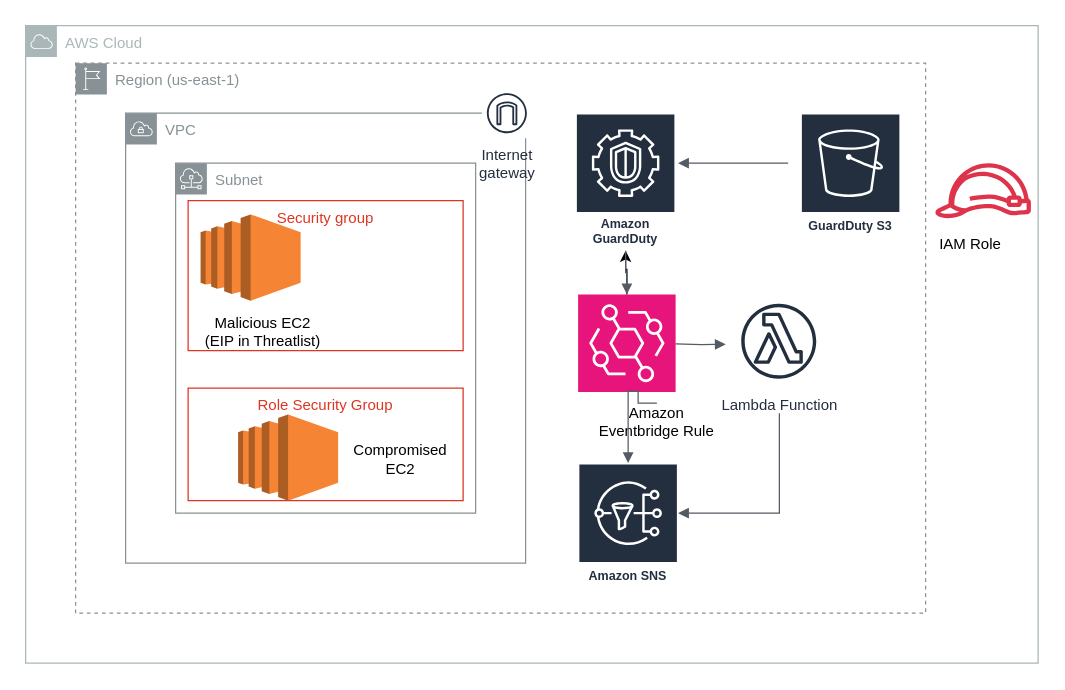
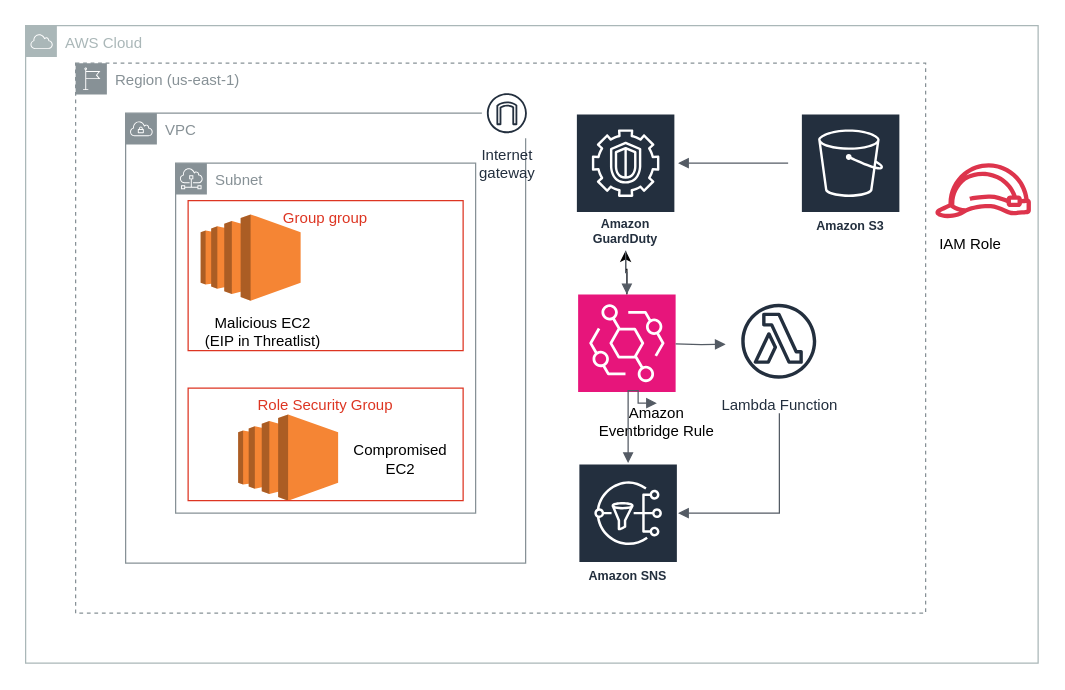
  <mxCell id="0" />
  <mxCell id="1" parent="0" />
  <mxCell id="2" value="AWS Cloud" style="sketch=0;outlineConnect=0;gradientColor=none;html=1;whiteSpace=wrap;fontSize=12;fontStyle=0;shape=mxgraph.aws4.group;grIcon=mxgraph.aws4.group_aws_cloud;strokeColor=#AAB7B8;fillColor=none;verticalAlign=top;align=left;spacingLeft=30;fontColor=#AAB7B8;dashed=0;" parent="1" vertex="1"><mxGeometry x="20" y="20" width="810" height="510" as="geometry" /></mxCell>
  <mxCell id="3" value="Region (us-east-1)" style="sketch=0;outlineConnect=0;gradientColor=none;html=1;whiteSpace=wrap;fontSize=12;fontStyle=0;shape=mxgraph.aws4.group;grIcon=mxgraph.aws4.group_region;strokeColor=#879196;fillColor=none;verticalAlign=top;align=left;spacingLeft=30;fontColor=#879196;dashed=1;" parent="1" vertex="1"><mxGeometry x="60" y="50" width="680" height="440" as="geometry" /></mxCell>
  <mxCell id="4" value="" style="sketch=0;outlineConnect=0;fontColor=#232F3E;gradientColor=none;fillColor=#DD344C;strokeColor=none;dashed=0;verticalLabelPosition=bottom;verticalAlign=top;align=center;html=1;fontSize=12;fontStyle=0;aspect=fixed;pointerEvents=1;shape=mxgraph.aws4.role;" parent="1" vertex="1"><mxGeometry x="747" y="130" width="78" height="44" as="geometry" /></mxCell>
  <mxCell id="5" value="Subnet" style="sketch=0;outlineConnect=0;gradientColor=none;html=1;whiteSpace=wrap;fontSize=12;fontStyle=0;shape=mxgraph.aws4.group;grIcon=mxgraph.aws4.group_subnet;strokeColor=#879196;fillColor=none;verticalAlign=top;align=left;spacingLeft=30;fontColor=#879196;dashed=0;" parent="1" vertex="1"><mxGeometry x="140" y="130" width="240" height="280" as="geometry" /></mxCell>
  <mxCell id="6" value="VPC" style="sketch=0;outlineConnect=0;gradientColor=none;html=1;whiteSpace=wrap;fontSize=12;fontStyle=0;shape=mxgraph.aws4.group;grIcon=mxgraph.aws4.group_vpc;strokeColor=#879196;fillColor=none;verticalAlign=top;align=left;spacingLeft=30;fontColor=#879196;dashed=0;" parent="1" vertex="1"><mxGeometry x="100" y="90" width="320" height="360" as="geometry" /></mxCell>
  <mxCell id="7" value="" style="outlineConnect=0;dashed=0;verticalLabelPosition=bottom;verticalAlign=top;align=center;html=1;shape=mxgraph.aws3.ec2;fillColor=#F58534;gradientColor=none;" parent="1" vertex="1"><mxGeometry x="160" y="171" width="80" height="69" as="geometry" /></mxCell>
  <mxCell id="8" value="" style="outlineConnect=0;dashed=0;verticalLabelPosition=bottom;verticalAlign=top;align=center;html=1;shape=mxgraph.aws3.ec2;fillColor=#F58534;gradientColor=none;" parent="1" vertex="1"><mxGeometry x="190" y="331" width="80" height="69" as="geometry" /></mxCell>
  <mxCell id="9" value="Amazon GuardDuty" style="sketch=0;outlineConnect=0;fontColor=#232F3E;gradientColor=none;strokeColor=#ffffff;fillColor=#232F3E;dashed=0;verticalLabelPosition=middle;verticalAlign=bottom;align=center;html=1;whiteSpace=wrap;fontSize=10;fontStyle=1;spacing=3;shape=mxgraph.aws4.productIcon;prIcon=mxgraph.aws4.guardduty;" parent="1" vertex="1"><mxGeometry x="460" y="90" width="80" height="110" as="geometry" /></mxCell>
- <mxCell id="10" value="GuardDuty S3" style="sketch=0;outlineConnect=0;fontColor=#232F3E;gradientColor=none;strokeColor=#ffffff;fillColor=#232F3E;dashed=0;verticalLabelPosition=middle;verticalAlign=bottom;align=center;html=1;whiteSpace=wrap;fontSize=10;fontStyle=1;spacing=3;shape=mxgraph.aws4.productIcon;prIcon=mxgraph.aws4.s3;" parent="1" vertex="1"><mxGeometry x="640" y="90" width="80" height="100" as="geometry" /></mxCell>
+ <mxCell id="10" value="Amazon S3" style="sketch=0;outlineConnect=0;fontColor=#232F3E;gradientColor=none;strokeColor=#ffffff;fillColor=#232F3E;dashed=0;verticalLabelPosition=middle;verticalAlign=bottom;align=center;html=1;whiteSpace=wrap;fontSize=10;fontStyle=1;spacing=3;shape=mxgraph.aws4.productIcon;prIcon=mxgraph.aws4.s3;" parent="1" vertex="1"><mxGeometry x="640" y="90" width="80" height="100" as="geometry" /></mxCell>
  <mxCell id="11" value="" style="edgeStyle=orthogonalEdgeStyle;rounded=0;orthogonalLoop=1;jettySize=auto;html=1;" parent="1" source="12" target="9" edge="1"><mxGeometry relative="1" as="geometry" /></mxCell>
  <mxCell id="12" value="" style="sketch=0;points=[[0,0,0],[0.25,0,0],[0.5,0,0],[0.75,0,0],[1,0,0],[0,1,0],[0.25,1,0],[0.5,1,0],[0.75,1,0],[1,1,0],[0,0.25,0],[0,0.5,0],[0,0.75,0],[1,0.25,0],[1,0.5,0],[1,0.75,0]];outlineConnect=0;fontColor=#232F3E;fillColor=#E7157B;strokeColor=#ffffff;dashed=0;verticalLabelPosition=bottom;verticalAlign=top;align=center;html=1;fontSize=12;fontStyle=0;aspect=fixed;shape=mxgraph.aws4.resourceIcon;resIcon=mxgraph.aws4.eventbridge;" parent="1" vertex="1"><mxGeometry x="462" y="235" width="78" height="78" as="geometry" /></mxCell>
  <mxCell id="13" value="Amazon SNS" style="sketch=0;outlineConnect=0;fontColor=#232F3E;gradientColor=none;strokeColor=#ffffff;fillColor=#232F3E;dashed=0;verticalLabelPosition=middle;verticalAlign=bottom;align=center;html=1;whiteSpace=wrap;fontSize=10;fontStyle=1;spacing=3;shape=mxgraph.aws4.productIcon;prIcon=mxgraph.aws4.sns;" parent="1" vertex="1"><mxGeometry x="462" y="370" width="80" height="100" as="geometry" /></mxCell>
- <mxCell id="14" value="Security group" style="fillColor=none;strokeColor=#DD3522;verticalAlign=top;fontStyle=0;fontColor=#DD3522;whiteSpace=wrap;html=1;" parent="1" vertex="1"><mxGeometry x="150" y="160" width="220" height="120" as="geometry" /></mxCell>
+ <mxCell id="14" value="Group group" style="fillColor=none;strokeColor=#DD3522;verticalAlign=top;fontStyle=0;fontColor=#DD3522;whiteSpace=wrap;html=1;" parent="1" vertex="1"><mxGeometry x="150" y="160" width="220" height="120" as="geometry" /></mxCell>
  <mxCell id="15" value="Malicious EC2&lt;br&gt;(EIP in Threatlist)" style="text;html=1;align=center;verticalAlign=middle;whiteSpace=wrap;rounded=0;" parent="1" vertex="1"><mxGeometry x="160" y="250" width="100" height="30" as="geometry" /></mxCell>
  <mxCell id="16" value="Compromised EC2" style="text;html=1;align=center;verticalAlign=middle;whiteSpace=wrap;rounded=0;" parent="1" vertex="1"><mxGeometry x="270" y="352" width="100" height="30" as="geometry" /></mxCell>
  <mxCell id="17" value="IAM Role" style="text;html=1;align=center;verticalAlign=middle;whiteSpace=wrap;rounded=0;" parent="1" vertex="1"><mxGeometry x="746" y="180" width="60" height="30" as="geometry" /></mxCell>
  <mxCell id="18" value="Internet&#10;gateway" style="sketch=0;outlineConnect=0;fontColor=#232F3E;gradientColor=none;strokeColor=#232F3E;fillColor=#ffffff;dashed=0;verticalLabelPosition=bottom;verticalAlign=top;align=center;html=1;fontSize=12;fontStyle=0;aspect=fixed;shape=mxgraph.aws4.resourceIcon;resIcon=mxgraph.aws4.internet_gateway;" parent="1" vertex="1"><mxGeometry x="385" y="70" width="40" height="40" as="geometry" /></mxCell>
  <mxCell id="19" value="Role Security Group" style="fillColor=none;strokeColor=#DD3522;verticalAlign=top;fontStyle=0;fontColor=#DD3522;whiteSpace=wrap;html=1;" parent="1" vertex="1"><mxGeometry x="150" y="310" width="220" height="90" as="geometry" /></mxCell>
  <mxCell id="20" value="Amazon Eventbridge Rule" style="text;html=1;align=center;verticalAlign=middle;whiteSpace=wrap;rounded=0;" parent="1" vertex="1"><mxGeometry x="475" y="322" width="100" height="30" as="geometry" /></mxCell>
  <mxCell id="21" value="Lambda Function" style="sketch=0;outlineConnect=0;fontColor=#232F3E;gradientColor=none;strokeColor=#232F3E;fillColor=#ffffff;dashed=0;verticalLabelPosition=bottom;verticalAlign=top;align=center;html=1;fontSize=12;fontStyle=0;aspect=fixed;shape=mxgraph.aws4.resourceIcon;resIcon=mxgraph.aws4.lambda_function;" parent="1" vertex="1"><mxGeometry x="585" y="235" width="75" height="75" as="geometry" /></mxCell>
  <mxCell id="22" value="" style="edgeStyle=orthogonalEdgeStyle;html=1;endArrow=block;elbow=vertical;startArrow=none;endFill=1;strokeColor=#545B64;rounded=0;" parent="1" source="9" target="12" edge="1"><mxGeometry width="100" relative="1" as="geometry"><mxPoint x="462" y="205.17" as="sourcePoint" /><mxPoint x="562" y="205.17" as="targetPoint" /></mxGeometry></mxCell>
  <mxCell id="23" value="" style="edgeStyle=orthogonalEdgeStyle;html=1;endArrow=block;elbow=vertical;startArrow=none;endFill=1;strokeColor=#545B64;rounded=0;" parent="1" edge="1"><mxGeometry width="100" relative="1" as="geometry"><mxPoint x="540" y="274.67" as="sourcePoint" /><mxPoint x="580" y="275" as="targetPoint" /></mxGeometry></mxCell>
  <mxCell id="24" value="" style="edgeStyle=orthogonalEdgeStyle;html=1;endArrow=none;elbow=vertical;startArrow=block;startFill=1;strokeColor=#545B64;rounded=0;" parent="1" edge="1"><mxGeometry width="100" relative="1" as="geometry"><mxPoint x="542" y="410" as="sourcePoint" /><mxPoint x="623" y="330" as="targetPoint" /><Array as="points"><mxPoint x="623" y="410" /></Array></mxGeometry></mxCell>
  <mxCell id="25" value="" style="edgeStyle=orthogonalEdgeStyle;html=1;endArrow=none;elbow=vertical;startArrow=block;startFill=1;strokeColor=#545B64;rounded=0;" parent="1" edge="1"><mxGeometry width="100" relative="1" as="geometry"><mxPoint x="542" y="130" as="sourcePoint" /><mxPoint x="630" y="130" as="targetPoint" /></mxGeometry></mxCell>
- <mxCell id="26" value="" style="edgeStyle=orthogonalEdgeStyle;html=1;endArrow=none;elbow=vertical;startArrow=block;startFill=1;strokeColor=#545B64;rounded=0;entryX=0.5;entryY=0;entryDx=0;entryDy=0;" parent="1" source="13" target="20" edge="1"><mxGeometry width="100" relative="1" as="geometry"><mxPoint x="420" y="380" as="sourcePoint" /><mxPoint x="520" y="380" as="targetPoint" /><Array as="points"><mxPoint x="502" y="312" /><mxPoint x="510" y="312" /></Array></mxGeometry></mxCell>
+ <mxCell id="26" value="" style="edgeStyle=orthogonalEdgeStyle;html=1;endArrow=block;elbow=vertical;startArrow=block;startFill=1;strokeColor=#545B64;rounded=0;entryX=0.5;entryY=0;entryDx=0;entryDy=0;" parent="1" source="13" target="20" edge="1"><mxGeometry width="100" relative="1" as="geometry"><mxPoint x="420" y="380" as="sourcePoint" /><mxPoint x="520" y="380" as="targetPoint" /><Array as="points"><mxPoint x="502" y="312" /><mxPoint x="510" y="312" /></Array></mxGeometry></mxCell>
